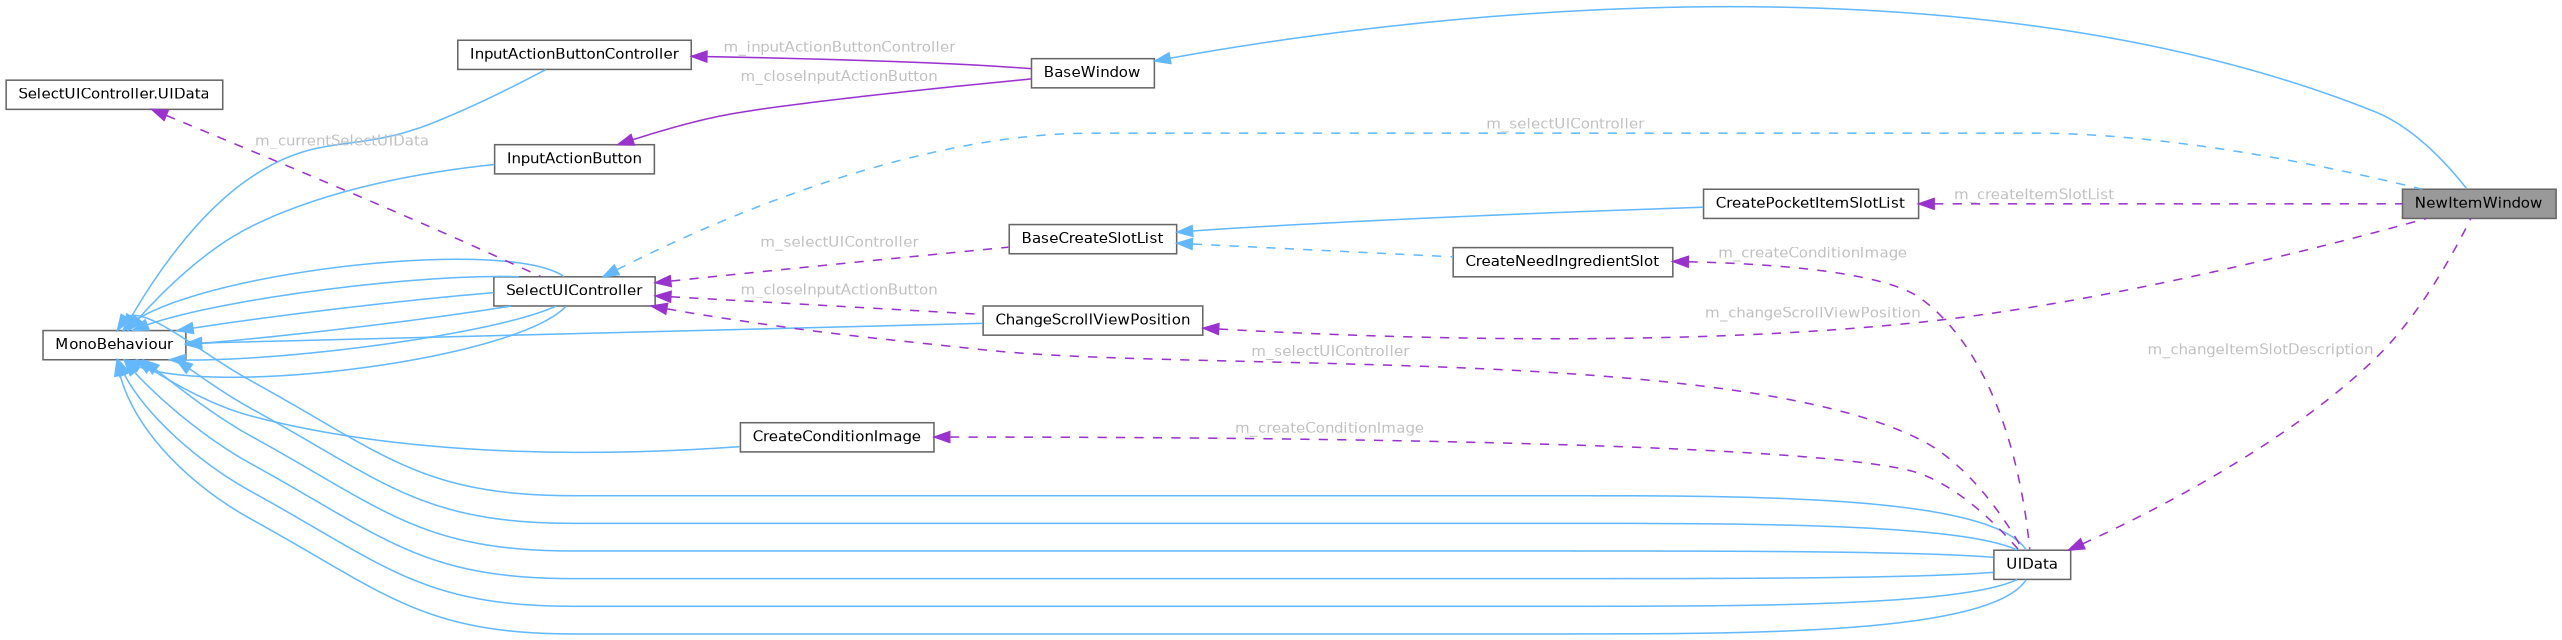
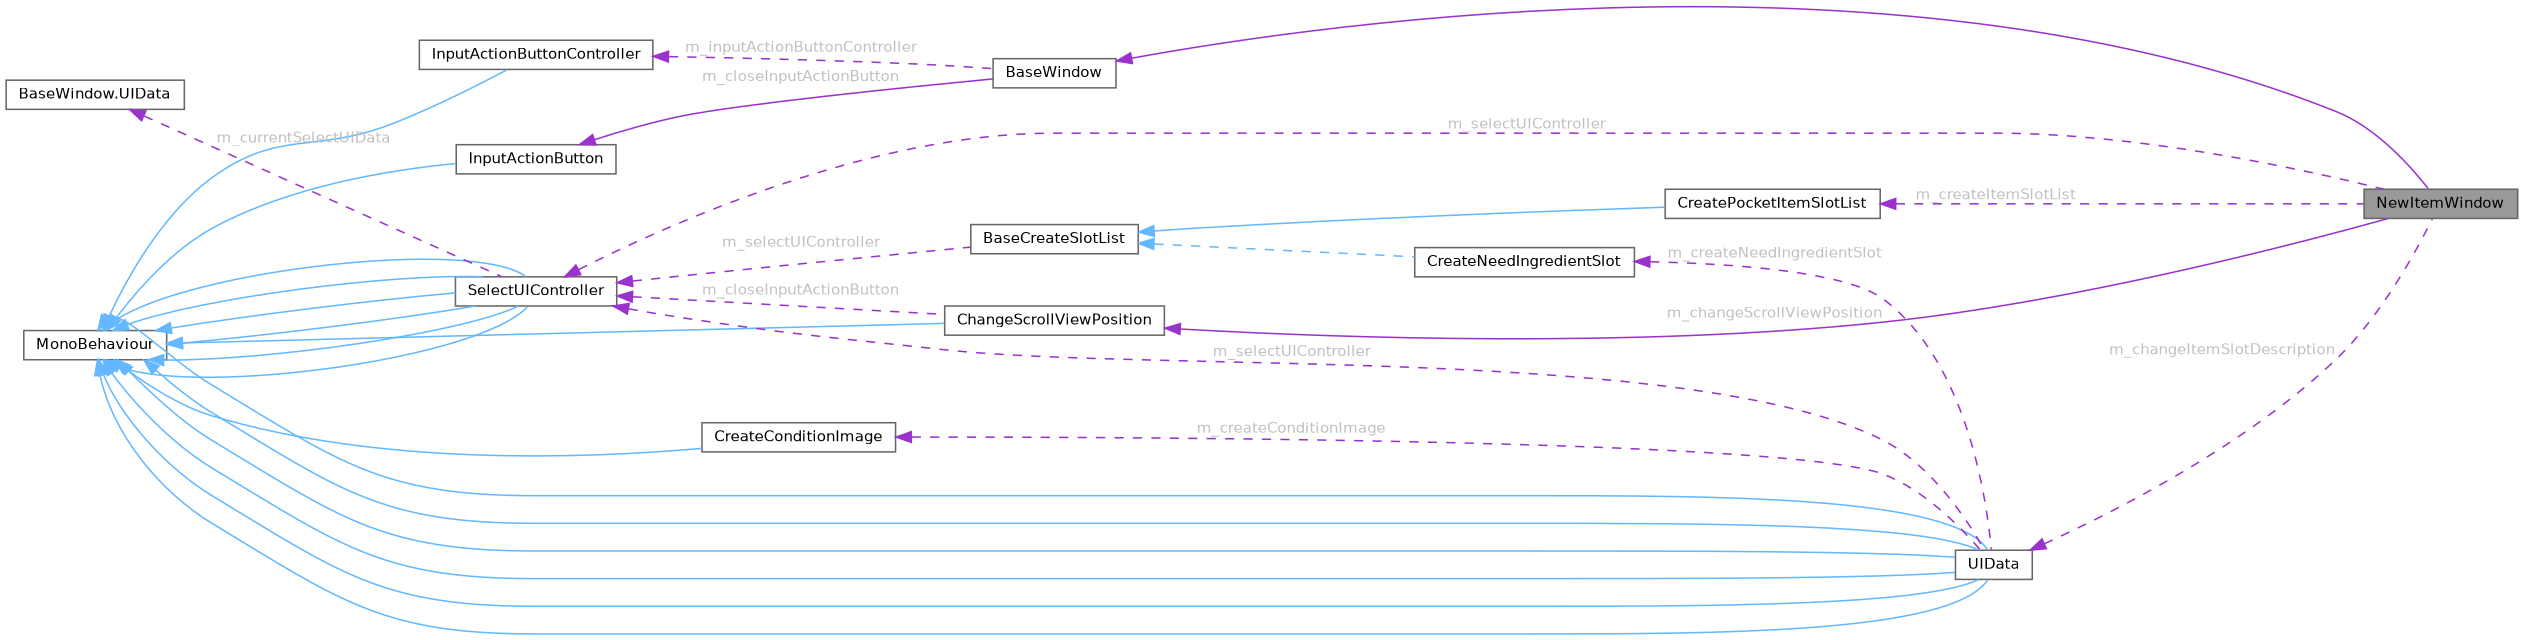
  digraph {
    rankdir=LR
    node [color=gray40 fillcolor=white fontname=Helvetica fontsize=10 shape=box style=filled]
    edge [color=steelblue1 dir=back fontname=Helvetica fontsize=10 labelfontname=Helvetica labelfontsize=10 style=solid]
    n1 [fillcolor=grey60 fontcolor=black height=0.2 label=NewItemWindow width=0.4]
    n2 [height=0.2 label=BaseWindow width=0.4]
    n3 [height=0.2 label=MonoBehaviour width=0.4]
    n4 [height=0.2 label=InputActionButtonController width=0.4]
    n5 [height=0.2 label=InputActionButton width=0.4]
    n6 [height=0.2 label=SelectUIController width=0.4]
    n7 [height=0.2 label=UIData width=0.4]
    n8 [height=0.2 label=CreateConditionImage width=0.4]
    n9 [height=0.2 label=ChangeScrollViewPosition width=0.4]
    n10 [height=0.2 label=BaseCreateSlotList width=0.4]
    n11 [height=0.2 label=CreatePocketItemSlotList width=0.4]
    n12 [height=0.2 label=CreateNeedIngredientSlot width=0.4]
-   n13 [height=0.2 label="SelectUIController.UIData" width=0.4]
-   n2 -> n1
+   n13 [height=0.2 label="BaseWindow.UIData" width=0.4]
+   n2 -> n1 [color=darkorchid3]
    n3 -> n4
    n3 -> n5
    n3 -> n6
    n3 -> n6
    n3 -> n6
    n3 -> n6
    n3 -> n6
    n3 -> n6
    n3 -> n7
    n3 -> n7
    n3 -> n7
    n3 -> n7
    n3 -> n7
    n3 -> n7
    n3 -> n8
    n3 -> n9
-   n4 -> n2 [color=darkorchid3 fontcolor=grey label=" m_inputActionButtonController"]
+   n4 -> n2 [color=darkorchid3 fontcolor=grey label=" m_inputActionButtonController" style=dashed]
    n5 -> n2 [color=darkorchid3 fontcolor=grey label=" m_closeInputActionButton"]
-   n6 -> n1 [fontcolor=grey label=" m_selectUIController" style=dashed]
+   n6 -> n1 [color=darkorchid3 fontcolor=grey label=" m_selectUIController" style=dashed]
    n6 -> n7 [color=darkorchid3 fontcolor=grey label=" m_selectUIController" style=dashed]
    n6 -> n9 [color=darkorchid3 fontcolor=grey label=" m_closeInputActionButton" style=dashed]
    n6 -> n10 [color=darkorchid3 fontcolor=grey label=" m_selectUIController" style=dashed]
    n7 -> n1 [color=darkorchid3 fontcolor=grey label=" m_changeItemSlotDescription" style=dashed]
    n8 -> n7 [color=darkorchid3 fontcolor=grey label=" m_createConditionImage" style=dashed]
-   n9 -> n1 [color=darkorchid3 fontcolor=grey label=" m_changeScrollViewPosition" style=dashed]
+   n9 -> n1 [color=darkorchid3 fontcolor=grey label=" m_changeScrollViewPosition"]
    n10 -> n11
    n10 -> n12 [style=dashed]
    n11 -> n1 [color=darkorchid3 fontcolor=grey label=" m_createItemSlotList" style=dashed]
-   n12 -> n7 [color=darkorchid3 fontcolor=grey label=" m_createConditionImage" style=dashed]
+   n12 -> n7 [color=darkorchid3 fontcolor=grey label=" m_createNeedIngredientSlot" style=dashed]
    n13 -> n6 [color=darkorchid3 fontcolor=grey label=" m_currentSelectUIData" style=dashed]
  }
